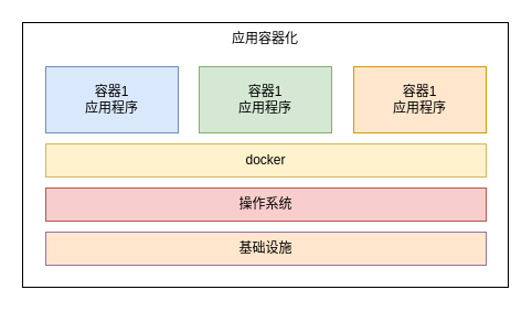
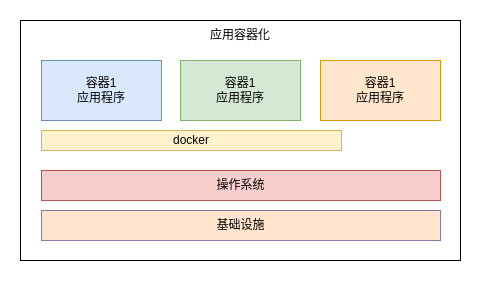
  <mxCell id="0" />
  <mxCell id="1" parent="0" />
  <mxCell id="2" value="" style="rounded=0;whiteSpace=wrap;html=1;" vertex="1" parent="1"><mxGeometry x="20" y="20" width="440" height="240" as="geometry" /></mxCell>
  <mxCell id="3" value="容器1&lt;br&gt;应用程序" style="rounded=0;whiteSpace=wrap;html=1;fillColor=#dae8fc;strokeColor=#6c8ebf;" vertex="1" parent="1"><mxGeometry x="41" y="60" width="120" height="60" as="geometry" /></mxCell>
  <mxCell id="4" value="容器1&lt;br&gt;应用程序" style="rounded=0;whiteSpace=wrap;html=1;fillColor=#d5e8d4;strokeColor=#82b366;" vertex="1" parent="1"><mxGeometry x="180" y="60" width="120" height="60" as="geometry" /></mxCell>
  <mxCell id="5" value="容器1&lt;br&gt;应用程序" style="rounded=0;whiteSpace=wrap;html=1;fillColor=#ffe6cc;strokeColor=#d79b00;" vertex="1" parent="1"><mxGeometry x="320" y="60" width="120" height="60" as="geometry" /></mxCell>
  <mxCell id="6" value="应用容器化" style="text;html=1;strokeColor=none;fillColor=none;align=center;verticalAlign=middle;whiteSpace=wrap;rounded=0;" vertex="1" parent="1"><mxGeometry x="185" y="20" width="110" height="30" as="geometry" /></mxCell>
- <mxCell id="7" value="docker" style="rounded=0;whiteSpace=wrap;html=1;fillColor=#fff2cc;strokeColor=#d6b656;" vertex="1" parent="1"><mxGeometry x="41" y="130" width="399" height="30" as="geometry" /></mxCell>
+ <mxCell id="7" value="docker" style="rounded=0;whiteSpace=wrap;html=1;fillColor=#fff2cc;strokeColor=#d6b656;" vertex="1" parent="1"><mxGeometry x="41" y="130" width="300" height="20" as="geometry" /></mxCell>
  <mxCell id="8" value="操作系统" style="rounded=0;whiteSpace=wrap;html=1;fillColor=#f8cecc;strokeColor=#b85450;" vertex="1" parent="1"><mxGeometry x="41" y="170" width="399" height="30" as="geometry" /></mxCell>
  <mxCell id="9" value="基础设施" style="rounded=0;whiteSpace=wrap;html=1;fillColor=#ffe6cc;strokeColor=#9673a6;" vertex="1" parent="1"><mxGeometry x="41" y="210" width="399" height="30" as="geometry" /></mxCell>
